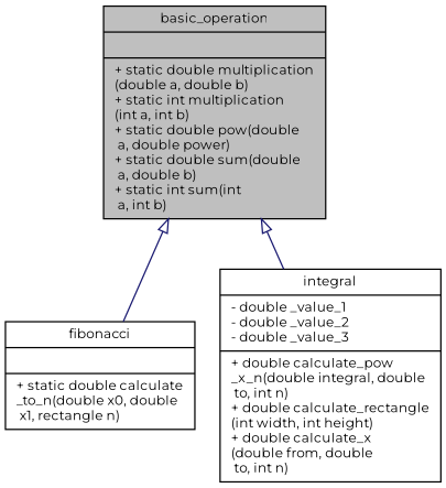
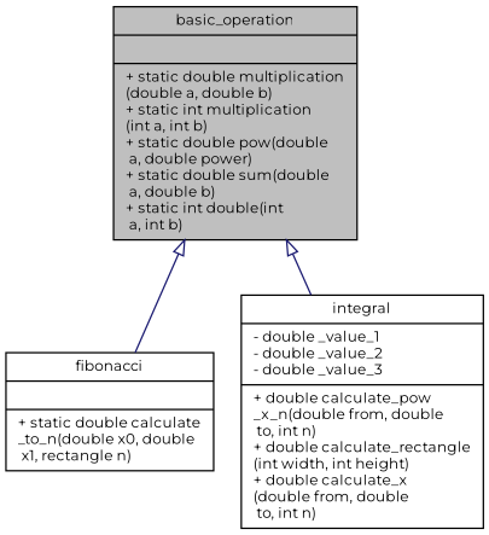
  digraph {
    fontname=Montserrat
    node [color=black fillcolor=white fontname=Montserrat fontsize=10 shape=record style=filled]
    edge [arrowtail=onormal color=midnightblue dir=back fontname=Montserrat fontsize=10 labelfontname=Helvetica labelfontsize=10 style=solid]
-   n1 [fillcolor=grey75 fontcolor=black height=0.2 label="{basic_operation\n||+ static double multiplication\l(double a, double b)\l+ static int multiplication\l(int a, int b)\l+ static double pow(double\l a, double power)\l+ static double sum(double\l a, double b)\l+ static int sum(int\l a, int b)\l}" width=0.4]
+   n1 [fillcolor=grey75 fontcolor=black height=0.2 label="{basic_operation\n||+ static double multiplication\l(double a, double b)\l+ static int multiplication\l(int a, int b)\l+ static double pow(double\l a, double power)\l+ static double sum(double\l a, double b)\l+ static int double(int\l a, int b)\l}" width=0.4]
    n2 [height=0.2 label="{fibonacci\n||+ static double calculate\l_to_n(double x0, double\l x1, rectangle n)\l}" width=0.4]
-   n3 [height=0.2 label="{integral\n|- double _value_1\l- double _value_2\l- double _value_3\l|+ double calculate_pow\l_x_n(double integral, double\l to, int n)\l+ double calculate_rectangle\l(int width, int height)\l+ double calculate_x\l(double from, double\l to, int n)\l}" width=0.4]
+   n3 [height=0.2 label="{integral\n|- double _value_1\l- double _value_2\l- double _value_3\l|+ double calculate_pow\l_x_n(double from, double\l to, int n)\l+ double calculate_rectangle\l(int width, int height)\l+ double calculate_x\l(double from, double\l to, int n)\l}" width=0.4]
    n1 -> n2
    n1 -> n3
  }
